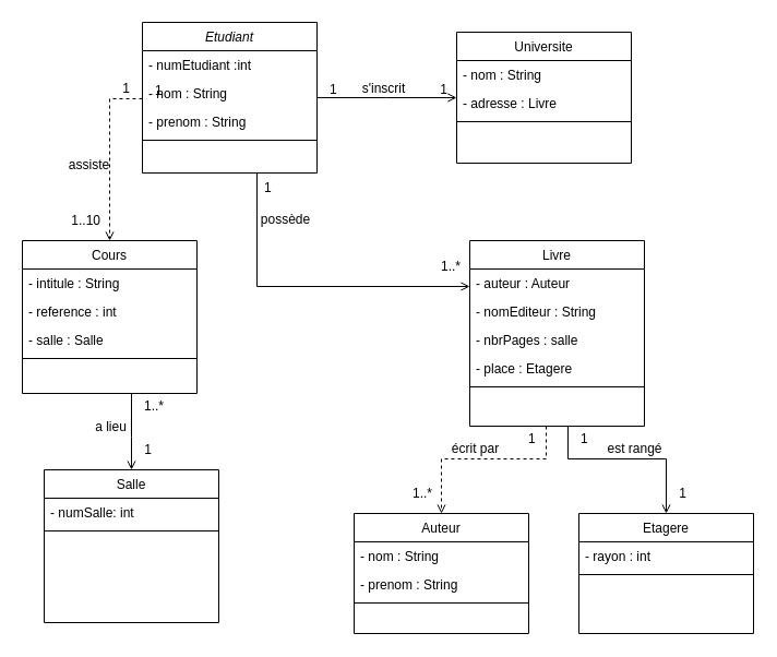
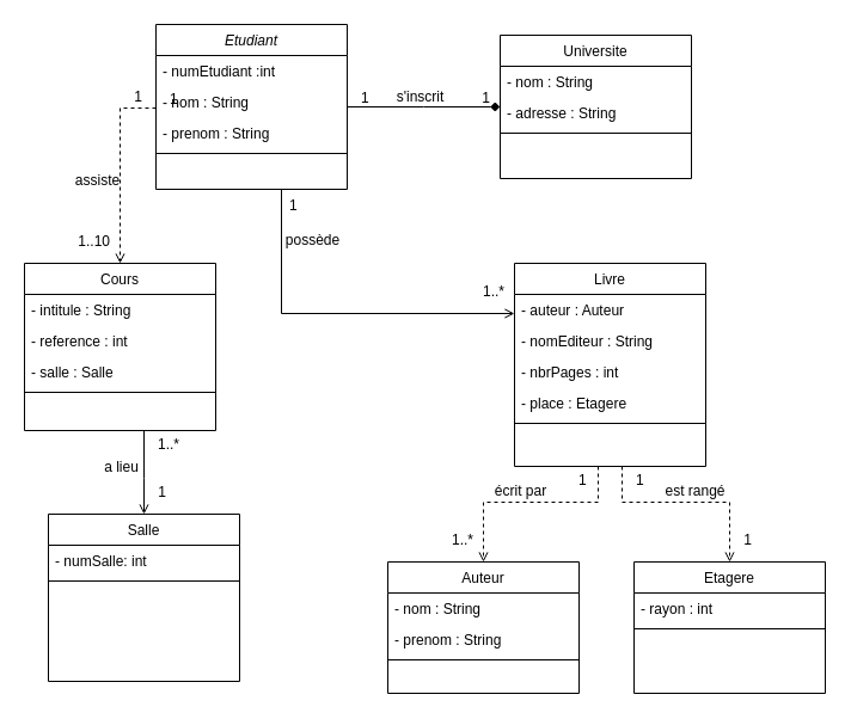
  <mxCell id="0" />
  <mxCell id="1" parent="0" />
  <mxCell id="2" value="Etudiant" style="swimlane;fontStyle=2;align=center;verticalAlign=top;childLayout=stackLayout;horizontal=1;startSize=26;horizontalStack=0;resizeParent=1;resizeLast=0;collapsible=1;marginBottom=0;rounded=0;shadow=0;strokeWidth=1;" parent="1" vertex="1"><mxGeometry x="130" y="20" width="160" height="138" as="geometry"><mxRectangle x="230" y="140" width="160" height="26" as="alternateBounds" /></mxGeometry></mxCell>
  <mxCell id="3" value="- numEtudiant :int" style="text;align=left;verticalAlign=top;spacingLeft=4;spacingRight=4;overflow=hidden;rotatable=0;points=[[0,0.5],[1,0.5]];portConstraint=eastwest;" parent="2" vertex="1"><mxGeometry y="26" width="160" height="26" as="geometry" /></mxCell>
  <mxCell id="4" value="- nom : String" style="text;align=left;verticalAlign=top;spacingLeft=4;spacingRight=4;overflow=hidden;rotatable=0;points=[[0,0.5],[1,0.5]];portConstraint=eastwest;rounded=0;shadow=0;html=0;" parent="2" vertex="1"><mxGeometry y="52" width="160" height="26" as="geometry" /></mxCell>
  <mxCell id="5" value="- prenom : String" style="text;align=left;verticalAlign=top;spacingLeft=4;spacingRight=4;overflow=hidden;rotatable=0;points=[[0,0.5],[1,0.5]];portConstraint=eastwest;rounded=0;shadow=0;html=0;" parent="2" vertex="1"><mxGeometry y="78" width="160" height="26" as="geometry" /></mxCell>
  <mxCell id="6" value="" style="line;html=1;strokeWidth=1;align=left;verticalAlign=middle;spacingTop=-1;spacingLeft=3;spacingRight=3;rotatable=0;labelPosition=right;points=[];portConstraint=eastwest;" parent="2" vertex="1"><mxGeometry y="104" width="160" height="8" as="geometry" /></mxCell>
- <mxCell id="7" value="" style="endArrow=open;shadow=0;strokeWidth=1;rounded=0;endFill=1;edgeStyle=elbowEdgeStyle;elbow=vertical;" parent="1" source="2" target="11" edge="1"><mxGeometry x="0.5" y="41" relative="1" as="geometry"><mxPoint x="290" y="92" as="sourcePoint" /><mxPoint x="450" y="92" as="targetPoint" /><mxPoint x="-40" y="32" as="offset" /></mxGeometry></mxCell>
+ <mxCell id="7" value="" style="endArrow=diamond;shadow=0;strokeWidth=1;rounded=0;endFill=1;edgeStyle=elbowEdgeStyle;elbow=vertical;" parent="1" source="2" target="11" edge="1"><mxGeometry x="0.5" y="41" relative="1" as="geometry"><mxPoint x="290" y="92" as="sourcePoint" /><mxPoint x="450" y="92" as="targetPoint" /><mxPoint x="-40" y="32" as="offset" /></mxGeometry></mxCell>
  <mxCell id="8" value="1" style="resizable=0;align=left;verticalAlign=bottom;labelBackgroundColor=none;fontSize=12;" parent="7" connectable="0" vertex="1"><mxGeometry x="-1" relative="1" as="geometry"><mxPoint x="10" y="1" as="offset" /></mxGeometry></mxCell>
  <mxCell id="9" value="1" style="resizable=0;align=right;verticalAlign=bottom;labelBackgroundColor=none;fontSize=12;" parent="7" connectable="0" vertex="1"><mxGeometry x="1" relative="1" as="geometry"><mxPoint x="-7" y="1" as="offset" /></mxGeometry></mxCell>
  <mxCell id="10" value="s'inscrit" style="text;html=1;resizable=0;points=[];;align=center;verticalAlign=middle;labelBackgroundColor=none;rounded=0;shadow=0;strokeWidth=1;fontSize=12;" parent="7" vertex="1" connectable="0"><mxGeometry x="0.5" y="49" relative="1" as="geometry"><mxPoint x="-36" y="40" as="offset" /></mxGeometry></mxCell>
  <mxCell id="11" value="Universite" style="swimlane;fontStyle=0;align=center;verticalAlign=top;childLayout=stackLayout;horizontal=1;startSize=26;horizontalStack=0;resizeParent=1;resizeLast=0;collapsible=1;marginBottom=0;rounded=0;shadow=0;strokeWidth=1;" parent="1" vertex="1"><mxGeometry x="418" y="29" width="160" height="120" as="geometry"><mxRectangle x="550" y="140" width="160" height="26" as="alternateBounds" /></mxGeometry></mxCell>
  <mxCell id="12" value="- nom : String" style="text;align=left;verticalAlign=top;spacingLeft=4;spacingRight=4;overflow=hidden;rotatable=0;points=[[0,0.5],[1,0.5]];portConstraint=eastwest;" parent="11" vertex="1"><mxGeometry y="26" width="160" height="26" as="geometry" /></mxCell>
- <mxCell id="13" value="- adresse : Livre" style="text;align=left;verticalAlign=top;spacingLeft=4;spacingRight=4;overflow=hidden;rotatable=0;points=[[0,0.5],[1,0.5]];portConstraint=eastwest;rounded=0;shadow=0;html=0;" parent="11" vertex="1"><mxGeometry y="52" width="160" height="26" as="geometry" /></mxCell>
+ <mxCell id="13" value="- adresse : String" style="text;align=left;verticalAlign=top;spacingLeft=4;spacingRight=4;overflow=hidden;rotatable=0;points=[[0,0.5],[1,0.5]];portConstraint=eastwest;rounded=0;shadow=0;html=0;" parent="11" vertex="1"><mxGeometry y="52" width="160" height="26" as="geometry" /></mxCell>
  <mxCell id="14" value="" style="line;html=1;strokeWidth=1;align=left;verticalAlign=middle;spacingTop=-1;spacingLeft=3;spacingRight=3;rotatable=0;labelPosition=right;points=[];portConstraint=eastwest;" parent="11" vertex="1"><mxGeometry y="78" width="160" height="8" as="geometry" /></mxCell>
  <mxCell id="15" value="Cours" style="swimlane;fontStyle=0;align=center;verticalAlign=top;childLayout=stackLayout;horizontal=1;startSize=26;horizontalStack=0;resizeParent=1;resizeLast=0;collapsible=1;marginBottom=0;rounded=0;shadow=0;strokeWidth=1;" parent="1" vertex="1"><mxGeometry x="20" y="220" width="160" height="140" as="geometry"><mxRectangle x="130" y="380" width="160" height="26" as="alternateBounds" /></mxGeometry></mxCell>
  <mxCell id="16" value="- intitule : String" style="text;align=left;verticalAlign=top;spacingLeft=4;spacingRight=4;overflow=hidden;rotatable=0;points=[[0,0.5],[1,0.5]];portConstraint=eastwest;" parent="15" vertex="1"><mxGeometry y="26" width="160" height="26" as="geometry" /></mxCell>
  <mxCell id="17" value="- reference : int" style="text;align=left;verticalAlign=top;spacingLeft=4;spacingRight=4;overflow=hidden;rotatable=0;points=[[0,0.5],[1,0.5]];portConstraint=eastwest;rounded=0;shadow=0;html=0;" parent="15" vertex="1"><mxGeometry y="52" width="160" height="26" as="geometry" /></mxCell>
  <mxCell id="18" value="- salle : Salle" style="text;align=left;verticalAlign=top;spacingLeft=4;spacingRight=4;overflow=hidden;rotatable=0;points=[[0,0.5],[1,0.5]];portConstraint=eastwest;rounded=0;shadow=0;html=0;" vertex="1" parent="15"><mxGeometry y="78" width="160" height="26" as="geometry" /></mxCell>
  <mxCell id="19" value="" style="line;html=1;strokeWidth=1;align=left;verticalAlign=middle;spacingTop=-1;spacingLeft=3;spacingRight=3;rotatable=0;labelPosition=right;points=[];portConstraint=eastwest;" parent="15" vertex="1"><mxGeometry y="104" width="160" height="8" as="geometry" /></mxCell>
  <mxCell id="20" value="" style="endArrow=open;shadow=0;strokeWidth=1;rounded=0;endFill=1;edgeStyle=elbowEdgeStyle;elbow=vertical;dashed=1;" edge="1" parent="1" source="2" target="15"><mxGeometry x="0.5" y="41" relative="1" as="geometry"><mxPoint x="-70" y="120" as="sourcePoint" /><mxPoint x="58" y="120" as="targetPoint" /><mxPoint x="-40" y="32" as="offset" /><Array as="points"><mxPoint x="100" y="90" /><mxPoint x="70" y="158" /></Array></mxGeometry></mxCell>
  <mxCell id="21" value="1" style="resizable=0;align=left;verticalAlign=bottom;labelBackgroundColor=none;fontSize=12;" connectable="0" vertex="1" parent="20"><mxGeometry x="-1" relative="1" as="geometry"><mxPoint x="10" y="1" as="offset" /></mxGeometry></mxCell>
  <mxCell id="22" value="1..10" style="resizable=0;align=right;verticalAlign=bottom;labelBackgroundColor=none;fontSize=12;" connectable="0" vertex="1" parent="20"><mxGeometry x="1" relative="1" as="geometry"><mxPoint x="-7" y="-10" as="offset" /></mxGeometry></mxCell>
  <mxCell id="23" value="assiste" style="text;html=1;resizable=0;points=[];;align=center;verticalAlign=middle;labelBackgroundColor=none;rounded=0;shadow=0;strokeWidth=1;fontSize=12;" vertex="1" connectable="0" parent="20"><mxGeometry x="0.5" y="49" relative="1" as="geometry"><mxPoint x="-69" y="-30" as="offset" /></mxGeometry></mxCell>
  <mxCell id="24" value="1" style="resizable=0;align=right;verticalAlign=bottom;labelBackgroundColor=none;fontSize=12;" connectable="0" vertex="1" parent="1"><mxGeometry x="120" y="89" as="geometry" /></mxCell>
  <mxCell id="25" value="Salle" style="swimlane;fontStyle=0;align=center;verticalAlign=top;childLayout=stackLayout;horizontal=1;startSize=26;horizontalStack=0;resizeParent=1;resizeLast=0;collapsible=1;marginBottom=0;rounded=0;shadow=0;strokeWidth=1;" vertex="1" parent="1"><mxGeometry x="40" y="430" width="160" height="140" as="geometry"><mxRectangle x="130" y="380" width="160" height="26" as="alternateBounds" /></mxGeometry></mxCell>
  <mxCell id="26" value="- numSalle: int" style="text;align=left;verticalAlign=top;spacingLeft=4;spacingRight=4;overflow=hidden;rotatable=0;points=[[0,0.5],[1,0.5]];portConstraint=eastwest;rounded=0;shadow=0;html=0;" vertex="1" parent="25"><mxGeometry y="26" width="160" height="26" as="geometry" /></mxCell>
  <mxCell id="27" value="" style="line;html=1;strokeWidth=1;align=left;verticalAlign=middle;spacingTop=-1;spacingLeft=3;spacingRight=3;rotatable=0;labelPosition=right;points=[];portConstraint=eastwest;" vertex="1" parent="25"><mxGeometry y="52" width="160" height="8" as="geometry" /></mxCell>
  <mxCell id="28" value="" style="endArrow=open;shadow=0;strokeWidth=1;rounded=0;endFill=1;edgeStyle=elbowEdgeStyle;elbow=vertical;" edge="1" parent="1" source="15" target="25"><mxGeometry x="0.5" y="41" relative="1" as="geometry"><mxPoint x="310" y="300" as="sourcePoint" /><mxPoint x="280" y="430" as="targetPoint" /><mxPoint x="-40" y="32" as="offset" /><Array as="points"><mxPoint x="120" y="400" /><mxPoint x="250" y="368" /></Array></mxGeometry></mxCell>
  <mxCell id="29" value="1..*" style="resizable=0;align=left;verticalAlign=bottom;labelBackgroundColor=none;fontSize=12;" connectable="0" vertex="1" parent="28"><mxGeometry x="-1" relative="1" as="geometry"><mxPoint x="10" y="20" as="offset" /></mxGeometry></mxCell>
  <mxCell id="30" value="1" style="resizable=0;align=right;verticalAlign=bottom;labelBackgroundColor=none;fontSize=12;" connectable="0" vertex="1" parent="28"><mxGeometry x="1" relative="1" as="geometry"><mxPoint x="20" y="-10" as="offset" /></mxGeometry></mxCell>
  <mxCell id="31" value="a lieu" style="text;html=1;resizable=0;points=[];;align=center;verticalAlign=middle;labelBackgroundColor=none;rounded=0;shadow=0;strokeWidth=1;fontSize=12;" vertex="1" connectable="0" parent="28"><mxGeometry x="0.5" y="49" relative="1" as="geometry"><mxPoint x="-69" y="-23" as="offset" /></mxGeometry></mxCell>
  <mxCell id="32" value="" style="endArrow=open;shadow=0;strokeWidth=1;rounded=0;endFill=1;edgeStyle=elbowEdgeStyle;elbow=vertical;" edge="1" parent="1" source="2" target="47"><mxGeometry x="0.5" y="41" relative="1" as="geometry"><mxPoint x="235" y="190" as="sourcePoint" /><mxPoint x="413" y="262" as="targetPoint" /><mxPoint x="-40" y="32" as="offset" /><Array as="points"><mxPoint x="235" y="262" /><mxPoint x="315" y="337" /><mxPoint x="274" y="300" /></Array></mxGeometry></mxCell>
  <mxCell id="33" value="1" style="resizable=0;align=left;verticalAlign=bottom;labelBackgroundColor=none;fontSize=12;" connectable="0" vertex="1" parent="32"><mxGeometry x="-1" relative="1" as="geometry"><mxPoint x="5" y="22" as="offset" /></mxGeometry></mxCell>
  <mxCell id="34" value="1..*" style="resizable=0;align=right;verticalAlign=bottom;labelBackgroundColor=none;fontSize=12;" connectable="0" vertex="1" parent="32"><mxGeometry x="1" relative="1" as="geometry"><mxPoint x="-7" y="-10" as="offset" /></mxGeometry></mxCell>
  <mxCell id="35" value="possède" style="text;html=1;resizable=0;points=[];;align=center;verticalAlign=middle;labelBackgroundColor=none;rounded=0;shadow=0;strokeWidth=1;fontSize=12;" vertex="1" connectable="0" parent="32"><mxGeometry x="0.5" y="49" relative="1" as="geometry"><mxPoint x="-95" y="-13" as="offset" /></mxGeometry></mxCell>
  <mxCell id="36" value="Etagere" style="swimlane;fontStyle=0;align=center;verticalAlign=top;childLayout=stackLayout;horizontal=1;startSize=26;horizontalStack=0;resizeParent=1;resizeLast=0;collapsible=1;marginBottom=0;rounded=0;shadow=0;strokeWidth=1;" vertex="1" parent="1"><mxGeometry x="530" y="470" width="160" height="110" as="geometry"><mxRectangle x="130" y="380" width="160" height="26" as="alternateBounds" /></mxGeometry></mxCell>
  <mxCell id="37" value="- rayon : int" style="text;align=left;verticalAlign=top;spacingLeft=4;spacingRight=4;overflow=hidden;rotatable=0;points=[[0,0.5],[1,0.5]];portConstraint=eastwest;rounded=0;shadow=0;html=0;" vertex="1" parent="36"><mxGeometry y="26" width="160" height="26" as="geometry" /></mxCell>
  <mxCell id="38" value="" style="line;html=1;strokeWidth=1;align=left;verticalAlign=middle;spacingTop=-1;spacingLeft=3;spacingRight=3;rotatable=0;labelPosition=right;points=[];portConstraint=eastwest;" vertex="1" parent="36"><mxGeometry y="52" width="160" height="8" as="geometry" /></mxCell>
  <mxCell id="39" value="" style="endArrow=open;shadow=0;strokeWidth=1;rounded=0;endFill=1;edgeStyle=elbowEdgeStyle;elbow=vertical;dashed=1;" edge="1" parent="1" source="47" target="53"><mxGeometry x="0.5" y="41" relative="1" as="geometry"><mxPoint x="232" y="320" as="sourcePoint" /><mxPoint x="415" y="424" as="targetPoint" /><mxPoint x="-40" y="32" as="offset" /><Array as="points"><mxPoint x="500" y="420" /><mxPoint x="490" y="420" /><mxPoint x="400" y="420" /><mxPoint x="312" y="499" /><mxPoint x="271" y="462" /></Array></mxGeometry></mxCell>
  <mxCell id="40" value="1" style="resizable=0;align=left;verticalAlign=bottom;labelBackgroundColor=none;fontSize=12;" connectable="0" vertex="1" parent="39"><mxGeometry x="-1" relative="1" as="geometry"><mxPoint x="-18" y="20" as="offset" /></mxGeometry></mxCell>
  <mxCell id="41" value="1..*" style="resizable=0;align=right;verticalAlign=bottom;labelBackgroundColor=none;fontSize=12;" connectable="0" vertex="1" parent="39"><mxGeometry x="1" relative="1" as="geometry"><mxPoint x="-7" y="-10" as="offset" /></mxGeometry></mxCell>
  <mxCell id="42" value="écrit par" style="text;html=1;resizable=0;points=[];;align=center;verticalAlign=middle;labelBackgroundColor=none;rounded=0;shadow=0;strokeWidth=1;fontSize=12;" vertex="1" connectable="0" parent="39"><mxGeometry x="0.5" y="49" relative="1" as="geometry"><mxPoint x="-19" y="-16" as="offset" /></mxGeometry></mxCell>
- <mxCell id="43" value="" style="endArrow=open;shadow=0;strokeWidth=1;rounded=0;endFill=1;edgeStyle=elbowEdgeStyle;elbow=vertical;" edge="1" parent="1" source="47" target="36"><mxGeometry x="0.5" y="41" relative="1" as="geometry"><mxPoint x="638" y="390" as="sourcePoint" /><mxPoint x="540" y="470" as="targetPoint" /><mxPoint x="-40" y="32" as="offset" /><Array as="points"><mxPoint x="520" y="420" /><mxPoint x="510" y="420" /><mxPoint x="452" y="499" /><mxPoint x="411" y="462" /></Array></mxGeometry></mxCell>
+ <mxCell id="43" value="" style="endArrow=open;shadow=0;strokeWidth=1;rounded=0;endFill=1;edgeStyle=elbowEdgeStyle;elbow=vertical;dashed=1;" edge="1" parent="1" source="47" target="36"><mxGeometry x="0.5" y="41" relative="1" as="geometry"><mxPoint x="638" y="390" as="sourcePoint" /><mxPoint x="540" y="470" as="targetPoint" /><mxPoint x="-40" y="32" as="offset" /><Array as="points"><mxPoint x="520" y="420" /><mxPoint x="510" y="420" /><mxPoint x="452" y="499" /><mxPoint x="411" y="462" /></Array></mxGeometry></mxCell>
  <mxCell id="44" value="1" style="resizable=0;align=left;verticalAlign=bottom;labelBackgroundColor=none;fontSize=12;" connectable="0" vertex="1" parent="43"><mxGeometry x="-1" relative="1" as="geometry"><mxPoint x="10" y="20" as="offset" /></mxGeometry></mxCell>
  <mxCell id="45" value="1" style="resizable=0;align=right;verticalAlign=bottom;labelBackgroundColor=none;fontSize=12;" connectable="0" vertex="1" parent="43"><mxGeometry x="1" relative="1" as="geometry"><mxPoint x="20" y="-10" as="offset" /></mxGeometry></mxCell>
  <mxCell id="46" value="est rangé" style="text;html=1;resizable=0;points=[];;align=center;verticalAlign=middle;labelBackgroundColor=none;rounded=0;shadow=0;strokeWidth=1;fontSize=12;" vertex="1" connectable="0" parent="43"><mxGeometry x="0.5" y="49" relative="1" as="geometry"><mxPoint x="-79" y="-18" as="offset" /></mxGeometry></mxCell>
  <mxCell id="47" value="Livre" style="swimlane;fontStyle=0;align=center;verticalAlign=top;childLayout=stackLayout;horizontal=1;startSize=26;horizontalStack=0;resizeParent=1;resizeLast=0;collapsible=1;marginBottom=0;rounded=0;shadow=0;strokeWidth=1;" vertex="1" parent="1"><mxGeometry x="430" y="220" width="160" height="170" as="geometry"><mxRectangle x="130" y="380" width="160" height="26" as="alternateBounds" /></mxGeometry></mxCell>
  <mxCell id="48" value="- auteur : Auteur" style="text;align=left;verticalAlign=top;spacingLeft=4;spacingRight=4;overflow=hidden;rotatable=0;points=[[0,0.5],[1,0.5]];portConstraint=eastwest;" vertex="1" parent="47"><mxGeometry y="26" width="160" height="26" as="geometry" /></mxCell>
  <mxCell id="49" value="- nomEditeur : String" style="text;align=left;verticalAlign=top;spacingLeft=4;spacingRight=4;overflow=hidden;rotatable=0;points=[[0,0.5],[1,0.5]];portConstraint=eastwest;rounded=0;shadow=0;html=0;" vertex="1" parent="47"><mxGeometry y="52" width="160" height="26" as="geometry" /></mxCell>
- <mxCell id="50" value="- nbrPages : salle" style="text;align=left;verticalAlign=top;spacingLeft=4;spacingRight=4;overflow=hidden;rotatable=0;points=[[0,0.5],[1,0.5]];portConstraint=eastwest;rounded=0;shadow=0;html=0;" vertex="1" parent="47"><mxGeometry y="78" width="160" height="26" as="geometry" /></mxCell>
+ <mxCell id="50" value="- nbrPages : int" style="text;align=left;verticalAlign=top;spacingLeft=4;spacingRight=4;overflow=hidden;rotatable=0;points=[[0,0.5],[1,0.5]];portConstraint=eastwest;rounded=0;shadow=0;html=0;" vertex="1" parent="47"><mxGeometry y="78" width="160" height="26" as="geometry" /></mxCell>
  <mxCell id="51" value="- place : Etagere" style="text;align=left;verticalAlign=top;spacingLeft=4;spacingRight=4;overflow=hidden;rotatable=0;points=[[0,0.5],[1,0.5]];portConstraint=eastwest;rounded=0;shadow=0;html=0;" vertex="1" parent="47"><mxGeometry y="104" width="160" height="26" as="geometry" /></mxCell>
  <mxCell id="52" value="" style="line;html=1;strokeWidth=1;align=left;verticalAlign=middle;spacingTop=-1;spacingLeft=3;spacingRight=3;rotatable=0;labelPosition=right;points=[];portConstraint=eastwest;" vertex="1" parent="47"><mxGeometry y="130" width="160" height="8" as="geometry" /></mxCell>
  <mxCell id="53" value="Auteur" style="swimlane;fontStyle=0;align=center;verticalAlign=top;childLayout=stackLayout;horizontal=1;startSize=26;horizontalStack=0;resizeParent=1;resizeLast=0;collapsible=1;marginBottom=0;rounded=0;shadow=0;strokeWidth=1;" vertex="1" parent="1"><mxGeometry x="324" y="470" width="160" height="110" as="geometry"><mxRectangle x="130" y="380" width="160" height="26" as="alternateBounds" /></mxGeometry></mxCell>
  <mxCell id="54" value="- nom : String" style="text;align=left;verticalAlign=top;spacingLeft=4;spacingRight=4;overflow=hidden;rotatable=0;points=[[0,0.5],[1,0.5]];portConstraint=eastwest;rounded=0;shadow=0;html=0;" vertex="1" parent="53"><mxGeometry y="26" width="160" height="26" as="geometry" /></mxCell>
  <mxCell id="55" value="- prenom : String" style="text;align=left;verticalAlign=top;spacingLeft=4;spacingRight=4;overflow=hidden;rotatable=0;points=[[0,0.5],[1,0.5]];portConstraint=eastwest;rounded=0;shadow=0;html=0;" vertex="1" parent="53"><mxGeometry y="52" width="160" height="26" as="geometry" /></mxCell>
  <mxCell id="56" value="" style="line;html=1;strokeWidth=1;align=left;verticalAlign=middle;spacingTop=-1;spacingLeft=3;spacingRight=3;rotatable=0;labelPosition=right;points=[];portConstraint=eastwest;" vertex="1" parent="53"><mxGeometry y="78" width="160" height="8" as="geometry" /></mxCell>
